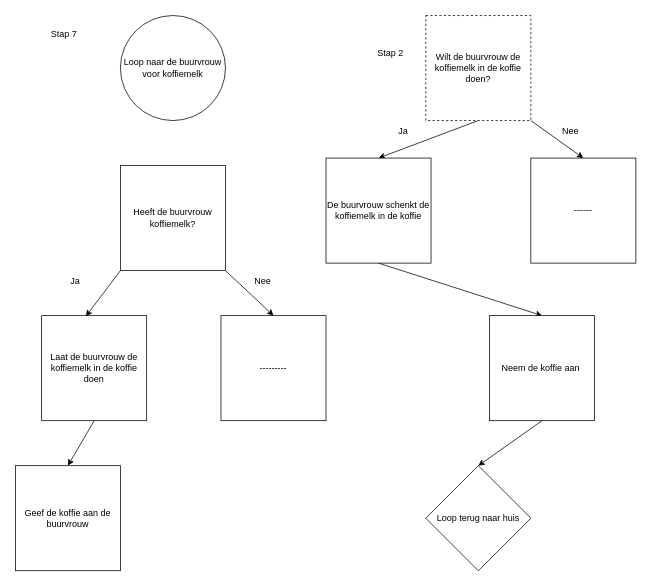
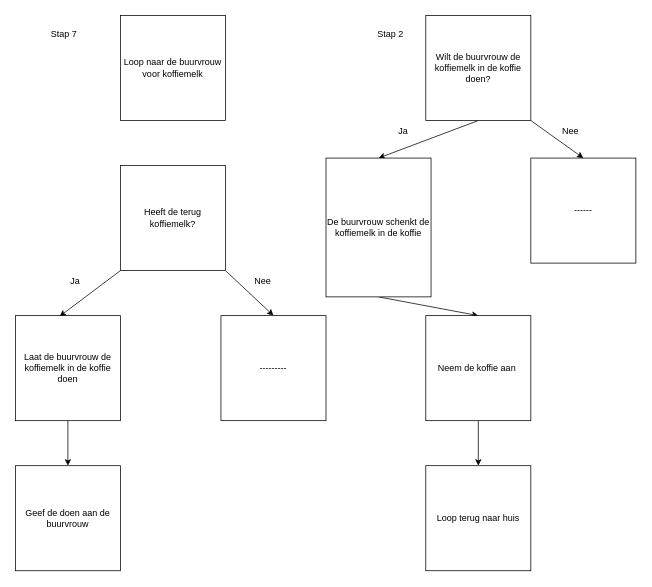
  <mxCell id="0" />
  <mxCell id="1" parent="0" />
- <mxCell id="2" value="Loop naar de buurvrouw voor koffiemelk" style="ellipse;whiteSpace=wrap;html=1;aspect=fixed;" vertex="1" parent="1"><mxGeometry x="160" y="20" width="140" height="140" as="geometry" /></mxCell>
+ <mxCell id="2" value="Loop naar de buurvrouw voor koffiemelk" style="whiteSpace=wrap;html=1;aspect=fixed;" vertex="1" parent="1"><mxGeometry x="160" y="20" width="140" height="140" as="geometry" /></mxCell>
  <mxCell id="3" style="edgeStyle=none;html=1;exitX=1;exitY=1;exitDx=0;exitDy=0;entryX=0.5;entryY=0;entryDx=0;entryDy=0;" edge="1" parent="1" source="5" target="8"><mxGeometry relative="1" as="geometry" /></mxCell>
  <mxCell id="4" style="edgeStyle=none;html=1;exitX=0;exitY=1;exitDx=0;exitDy=0;entryX=0.421;entryY=0.007;entryDx=0;entryDy=0;entryPerimeter=0;" edge="1" parent="1" source="5" target="7"><mxGeometry relative="1" as="geometry" /></mxCell>
- <mxCell id="5" value="Heeft de buurvrouw koffiemelk?" style="whiteSpace=wrap;html=1;aspect=fixed;" vertex="1" parent="1"><mxGeometry x="160" y="220" width="140" height="140" as="geometry" /></mxCell>
+ <mxCell id="5" value="Heeft de terug koffiemelk?" style="whiteSpace=wrap;html=1;aspect=fixed;" vertex="1" parent="1"><mxGeometry x="160" y="220" width="140" height="140" as="geometry" /></mxCell>
  <mxCell id="6" style="edgeStyle=none;html=1;exitX=0.5;exitY=1;exitDx=0;exitDy=0;entryX=0.5;entryY=0;entryDx=0;entryDy=0;" edge="1" parent="1" source="7" target="9"><mxGeometry relative="1" as="geometry" /></mxCell>
- <mxCell id="7" value="Laat de buurvrouw de koffiemelk in de koffie doen" style="whiteSpace=wrap;html=1;aspect=fixed;" vertex="1" parent="1"><mxGeometry x="55" y="420" width="140" height="140" as="geometry" /></mxCell>
+ <mxCell id="7" value="Laat de buurvrouw de koffiemelk in de koffie doen" style="whiteSpace=wrap;html=1;aspect=fixed;" vertex="1" parent="1"><mxGeometry y="420" width="140" height="140" as="geometry" x="20" /></mxCell>
  <mxCell id="8" value="---------" style="whiteSpace=wrap;html=1;aspect=fixed;" vertex="1" parent="1"><mxGeometry x="294" y="420" width="140" height="140" as="geometry" /></mxCell>
- <mxCell id="9" value="Geef de koffie aan de buurvrouw" style="whiteSpace=wrap;html=1;aspect=fixed;" vertex="1" parent="1"><mxGeometry y="620" width="140" height="140" as="geometry" x="20" /></mxCell>
+ <mxCell id="9" value="Geef de doen aan de buurvrouw" style="whiteSpace=wrap;html=1;aspect=fixed;" vertex="1" parent="1"><mxGeometry y="620" width="140" height="140" as="geometry" x="20" /></mxCell>
  <mxCell id="10" value="Nee" style="text;html=1;strokeColor=none;fillColor=none;align=center;verticalAlign=middle;whiteSpace=wrap;rounded=0;" vertex="1" parent="1"><mxGeometry x="320" y="360" width="60" height="30" as="geometry" /></mxCell>
  <mxCell id="11" value="Ja" style="text;html=1;strokeColor=none;fillColor=none;align=center;verticalAlign=middle;whiteSpace=wrap;rounded=0;" vertex="1" parent="1"><mxGeometry x="70" y="360" width="60" height="30" as="geometry" /></mxCell>
  <mxCell id="12" style="edgeStyle=none;html=1;exitX=0.5;exitY=1;exitDx=0;exitDy=0;entryX=0.5;entryY=0;entryDx=0;entryDy=0;" edge="1" parent="1" source="14" target="16"><mxGeometry relative="1" as="geometry" /></mxCell>
  <mxCell id="13" style="edgeStyle=none;html=1;exitX=1;exitY=1;exitDx=0;exitDy=0;entryX=0.5;entryY=0;entryDx=0;entryDy=0;" edge="1" parent="1" source="14" target="17"><mxGeometry relative="1" as="geometry" /></mxCell>
- <mxCell id="14" value="Wilt de buurvrouw de koffiemelk in de koffie doen?" style="whiteSpace=wrap;html=1;aspect=fixed;dashed=1;" vertex="1" parent="1"><mxGeometry x="567" y="20" width="140" height="140" as="geometry" /></mxCell>
+ <mxCell id="14" value="Wilt de buurvrouw de koffiemelk in de koffie doen?" style="whiteSpace=wrap;html=1;aspect=fixed;" vertex="1" parent="1"><mxGeometry x="567" y="20" width="140" height="140" as="geometry" /></mxCell>
  <mxCell id="15" style="edgeStyle=none;html=1;exitX=0.5;exitY=1;exitDx=0;exitDy=0;entryX=0.5;entryY=0;entryDx=0;entryDy=0;" edge="1" parent="1" source="16" target="19"><mxGeometry relative="1" as="geometry" /></mxCell>
- <mxCell id="16" value="De buurvrouw schenkt de koffiemelk in de koffie" style="whiteSpace=wrap;html=1;aspect=fixed;" vertex="1" parent="1"><mxGeometry x="434" y="210" width="140" height="140" as="geometry" /></mxCell>
+ <mxCell id="16" value="De buurvrouw schenkt de koffiemelk in de koffie" style="whiteSpace=wrap;html=1;aspect=fixed;" vertex="1" parent="1"><mxGeometry x="434" y="210" width="140" height="185" as="geometry" /></mxCell>
  <mxCell id="17" value="------" style="whiteSpace=wrap;html=1;aspect=fixed;" vertex="1" parent="1"><mxGeometry x="707" y="210" width="140" height="140" as="geometry" /></mxCell>
  <mxCell id="18" style="edgeStyle=none;html=1;exitX=0.5;exitY=1;exitDx=0;exitDy=0;entryX=0.5;entryY=0;entryDx=0;entryDy=0;" edge="1" parent="1" source="19" target="20"><mxGeometry relative="1" as="geometry" /></mxCell>
- <mxCell id="19" value="Neem de koffie aan&amp;nbsp;" style="whiteSpace=wrap;html=1;aspect=fixed;" vertex="1" parent="1"><mxGeometry x="652" y="420" width="140" height="140" as="geometry" /></mxCell>
- <mxCell id="20" value="Loop terug naar huis" style="rhombus;whiteSpace=wrap;html=1;aspect=fixed;" vertex="1" parent="1"><mxGeometry x="567" y="620" width="140" height="140" as="geometry" /></mxCell>
+ <mxCell id="19" value="Neem de koffie aan&amp;nbsp;" style="whiteSpace=wrap;html=1;aspect=fixed;" vertex="1" parent="1"><mxGeometry x="567" y="420" width="140" height="140" as="geometry" /></mxCell>
+ <mxCell id="20" value="Loop terug naar huis" style="whiteSpace=wrap;html=1;aspect=fixed;" vertex="1" parent="1"><mxGeometry x="567" y="620" width="140" height="140" as="geometry" /></mxCell>
  <mxCell id="21" value="Ja" style="text;html=1;strokeColor=none;fillColor=none;align=center;verticalAlign=middle;whiteSpace=wrap;rounded=0;" vertex="1" parent="1"><mxGeometry x="507" y="160" width="60" height="30" as="geometry" /></mxCell>
  <mxCell id="22" value="Nee" style="text;html=1;strokeColor=none;fillColor=none;align=center;verticalAlign=middle;whiteSpace=wrap;rounded=0;" vertex="1" parent="1"><mxGeometry x="730" y="160" width="60" height="30" as="geometry" /></mxCell>
  <mxCell id="23" value="Stap 7" style="text;html=1;strokeColor=none;fillColor=none;align=center;verticalAlign=middle;whiteSpace=wrap;rounded=0;" vertex="1" parent="1"><mxGeometry x="30" y="20" width="110" height="50" as="geometry" /></mxCell>
- <mxCell id="24" value="Stap 2" style="text;html=1;strokeColor=none;fillColor=none;align=center;verticalAlign=middle;whiteSpace=wrap;rounded=0;" vertex="1" parent="1"><mxGeometry x="490" y="55" width="60" height="30" as="geometry" /></mxCell>
+ <mxCell id="24" value="Stap 2" style="text;html=1;strokeColor=none;fillColor=none;align=center;verticalAlign=middle;whiteSpace=wrap;rounded=0;" vertex="1" parent="1"><mxGeometry x="490" y="30" width="60" height="30" as="geometry" /></mxCell>
